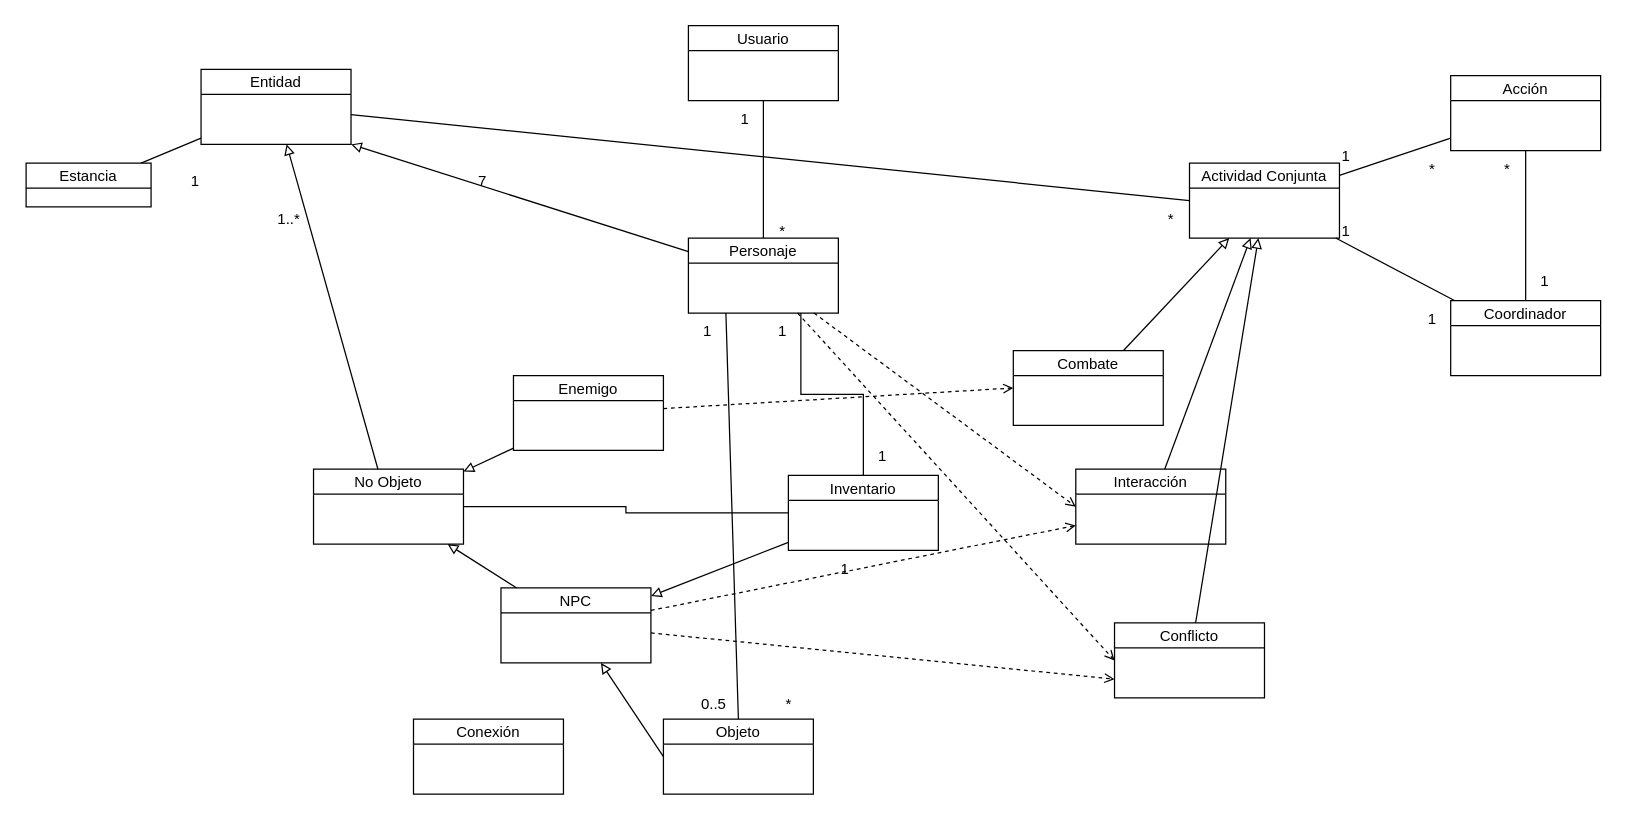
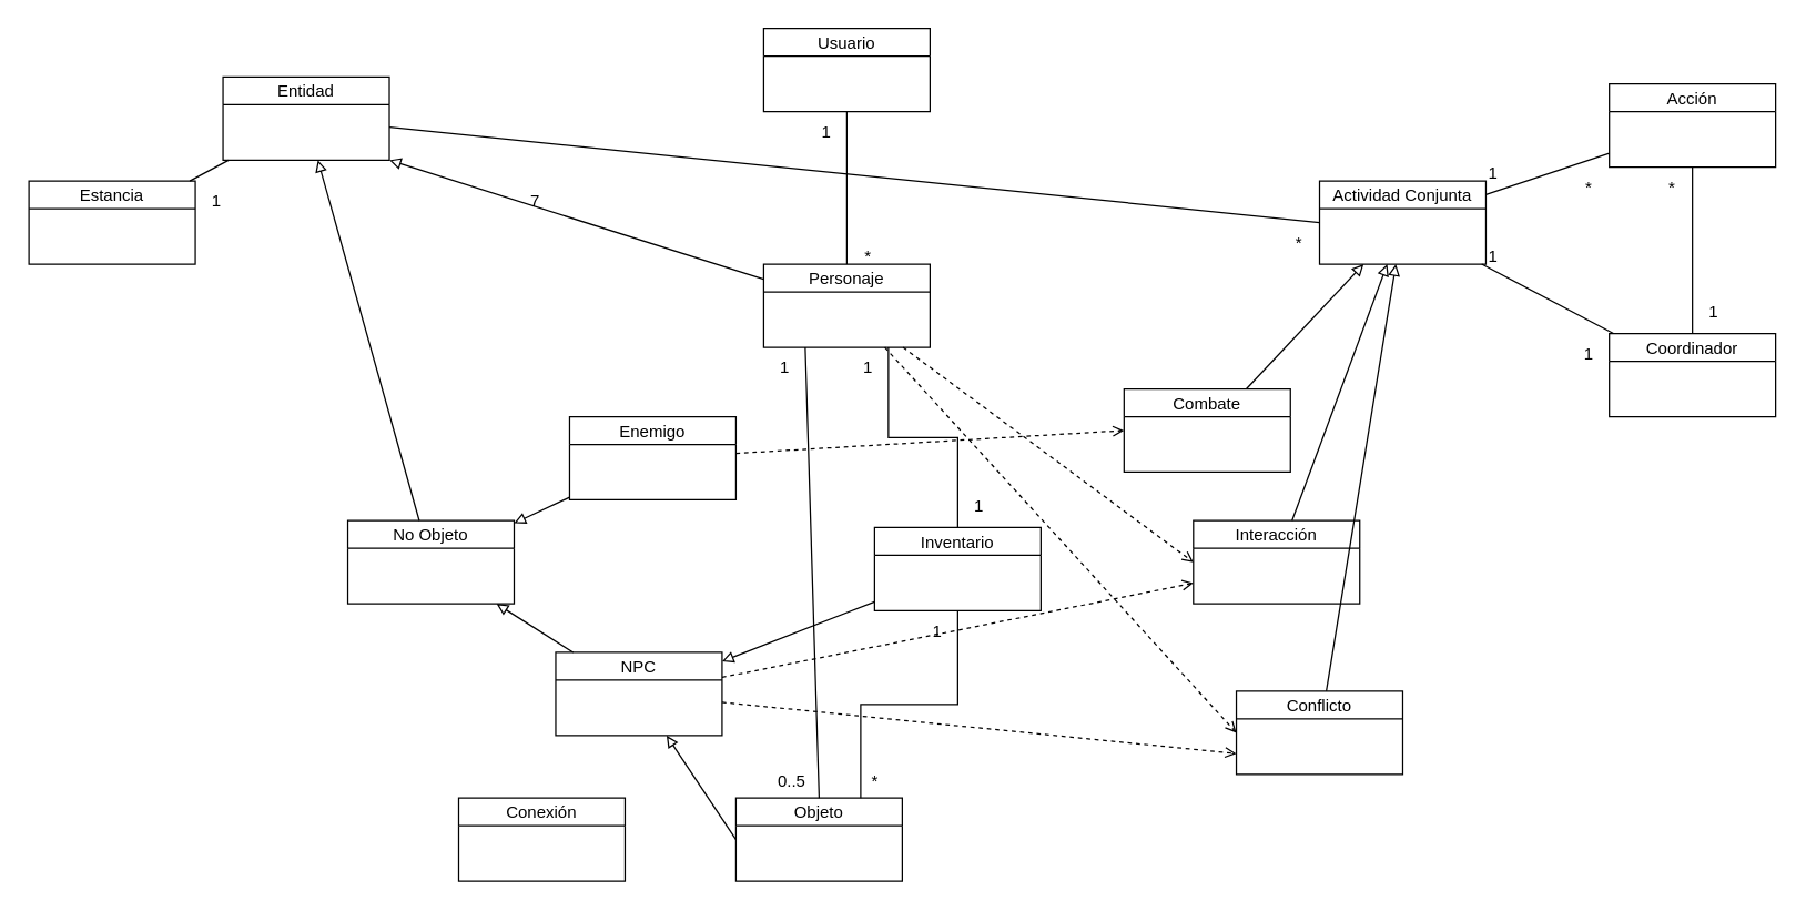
  <mxCell id="0" />
  <mxCell id="1" parent="0" />
  <mxCell id="2" value="Usuario" style="shape=swimlane;startSize=20;" parent="1" vertex="1"><mxGeometry x="550" y="20" width="120" height="60" as="geometry"><mxRectangle x="600" y="10" width="80" height="30" as="alternateBounds" /></mxGeometry></mxCell>
  <mxCell id="3" style="rounded=0;orthogonalLoop=1;jettySize=auto;html=1;entryX=0;entryY=0.5;entryDx=0;entryDy=0;dashed=1;endArrow=open;endFill=0;" edge="1" parent="1" source="5" target="23"><mxGeometry relative="1" as="geometry" /></mxCell>
  <mxCell id="4" style="rounded=0;orthogonalLoop=1;jettySize=auto;html=1;entryX=0;entryY=0.5;entryDx=0;entryDy=0;dashed=1;endArrow=open;endFill=0;" edge="1" parent="1" source="5" target="24"><mxGeometry relative="1" as="geometry" /></mxCell>
  <mxCell id="5" value="Personaje" style="shape=swimlane;startSize=20;" parent="1" vertex="1"><mxGeometry x="550" y="190" width="120" height="60" as="geometry" /></mxCell>
  <mxCell id="6" value="*" style="text;html=1;align=center;verticalAlign=middle;resizable=0;points=[];autosize=1;strokeColor=none;fillColor=none;" vertex="1" parent="5"><mxGeometry x="60" y="-20" width="30" height="30" as="geometry" /></mxCell>
  <mxCell id="7" style="rounded=0;orthogonalLoop=1;jettySize=auto;html=1;entryX=0;entryY=0.5;entryDx=0;entryDy=0;endArrow=none;endFill=1;startFill=0;" edge="1" parent="1" source="8" target="18"><mxGeometry relative="1" as="geometry" /></mxCell>
  <mxCell id="8" value="Entidad" style="shape=swimlane;startSize=20;" parent="1" vertex="1"><mxGeometry x="160" y="55" width="120" height="60" as="geometry" /></mxCell>
- <mxCell id="9" value="Estancia" style="shape=swimlane;startSize=20;" parent="1" vertex="1"><mxGeometry x="20" y="130" width="100" height="35" as="geometry" /></mxCell>
+ <mxCell id="9" value="Estancia" style="shape=swimlane;startSize=20;" parent="1" vertex="1"><mxGeometry x="20" y="130" width="120" height="60" as="geometry" /></mxCell>
  <mxCell id="10" value="No Objeto" style="shape=swimlane;startSize=20;" parent="1" vertex="1"><mxGeometry x="250" y="375" width="120" height="60" as="geometry" /></mxCell>
  <mxCell id="11" style="rounded=0;orthogonalLoop=1;jettySize=auto;html=1;entryX=0;entryY=0.5;entryDx=0;entryDy=0;dashed=1;endArrow=open;endFill=0;" edge="1" parent="1" source="12" target="22"><mxGeometry relative="1" as="geometry" /></mxCell>
  <mxCell id="12" value="Enemigo" style="shape=swimlane;startSize=20;" parent="1" vertex="1"><mxGeometry x="410" y="300" width="120" height="60" as="geometry" /></mxCell>
  <mxCell id="13" style="rounded=0;orthogonalLoop=1;jettySize=auto;html=1;entryX=0;entryY=0.75;entryDx=0;entryDy=0;dashed=1;endArrow=open;endFill=0;" edge="1" parent="1" source="15" target="23"><mxGeometry relative="1" as="geometry" /></mxCell>
  <mxCell id="14" style="rounded=0;orthogonalLoop=1;jettySize=auto;html=1;entryX=0;entryY=0.75;entryDx=0;entryDy=0;endArrow=open;endFill=0;dashed=1;" edge="1" parent="1" source="15" target="24"><mxGeometry relative="1" as="geometry" /></mxCell>
  <mxCell id="15" value="NPC" style="shape=swimlane;startSize=20;" parent="1" vertex="1"><mxGeometry x="400" y="470" width="120" height="60" as="geometry" /></mxCell>
  <mxCell id="16" value="Objeto" style="shape=swimlane;startSize=20;" parent="1" vertex="1"><mxGeometry x="530" y="575" width="120" height="60" as="geometry" /></mxCell>
  <mxCell id="17" value="Conexión" style="shape=swimlane;startSize=20;" parent="1" vertex="1"><mxGeometry x="330" y="575" width="120" height="60" as="geometry" /></mxCell>
  <mxCell id="18" value="Actividad Conjunta" style="shape=swimlane;startSize=20;" parent="1" vertex="1"><mxGeometry x="951" y="130" width="120" height="60" as="geometry" /></mxCell>
  <mxCell id="19" style="rounded=0;orthogonalLoop=1;jettySize=auto;html=1;entryX=0.5;entryY=0;entryDx=0;entryDy=0;endArrow=none;startFill=0;" edge="1" parent="1" source="20" target="21"><mxGeometry relative="1" as="geometry" /></mxCell>
  <mxCell id="20" value="Acción" style="shape=swimlane;startSize=20;" parent="1" vertex="1"><mxGeometry x="1160" y="60" width="120" height="60" as="geometry" /></mxCell>
  <mxCell id="21" value="Coordinador" style="shape=swimlane;startSize=20;" parent="1" vertex="1"><mxGeometry x="1160" y="240" width="120" height="60" as="geometry" /></mxCell>
  <mxCell id="22" value="Combate" style="shape=swimlane;startSize=20;" parent="1" vertex="1"><mxGeometry x="810" y="280" width="120" height="60" as="geometry" /></mxCell>
  <mxCell id="23" value="Interacción" style="shape=swimlane;startSize=20;" parent="1" vertex="1"><mxGeometry x="860" y="375" width="120" height="60" as="geometry" /></mxCell>
  <mxCell id="24" value="Conflicto" style="shape=swimlane;startSize=20;" parent="1" vertex="1"><mxGeometry x="891" y="498" width="120" height="60" as="geometry" /></mxCell>
  <mxCell id="25" style="endArrow=none;startFill=0;" parent="1" source="2" target="5" edge="1"><mxGeometry relative="1" as="geometry" /></mxCell>
  <mxCell id="26" style="endArrow=none;startFill=0;" parent="1" source="8" target="9" edge="1"><mxGeometry relative="1" as="geometry" /></mxCell>
  <mxCell id="27" style="endArrow=none;startArrow=block;startFill=0;exitX=1;exitY=1;exitDx=0;exitDy=0;" parent="1" source="8" target="5" edge="1"><mxGeometry relative="1" as="geometry" /></mxCell>
  <mxCell id="28" style="endArrow=none;startFill=0;startArrow=block;" parent="1" source="8" target="10" edge="1"><mxGeometry relative="1" as="geometry" /></mxCell>
  <mxCell id="29" style="endArrow=none;startFill=0;startArrow=block;" parent="1" source="10" target="12" edge="1"><mxGeometry relative="1" as="geometry" /></mxCell>
  <mxCell id="30" style="endArrow=none;startFill=0;startArrow=block;" parent="1" source="10" target="15" edge="1"><mxGeometry relative="1" as="geometry" /></mxCell>
  <mxCell id="31" style="endArrow=none;startArrow=block;startFill=0;entryX=0;entryY=0.5;entryDx=0;entryDy=0;" parent="1" source="15" target="16" edge="1"><mxGeometry relative="1" as="geometry" /></mxCell>
  <mxCell id="32" style="endArrow=none;startArrow=block;startFill=0;" parent="1" source="15" target="43" edge="1"><mxGeometry relative="1" as="geometry" /></mxCell>
  <mxCell id="33" style="endArrow=none;exitX=0.25;exitY=1;exitDx=0;exitDy=0;startArrow=none;startFill=0;entryX=0.5;entryY=0;entryDx=0;entryDy=0;" parent="1" source="5" target="16" edge="1"><mxGeometry relative="1" as="geometry"><mxPoint x="510" y="355" as="sourcePoint" /><mxPoint x="570" y="570" as="targetPoint" /></mxGeometry></mxCell>
  <mxCell id="34" style="endArrow=none;startFill=0;" parent="1" source="18" target="20" edge="1"><mxGeometry relative="1" as="geometry" /></mxCell>
  <mxCell id="35" style="endArrow=none;startFill=0;" parent="1" source="18" target="21" edge="1"><mxGeometry relative="1" as="geometry" /></mxCell>
  <mxCell id="36" style="endArrow=none;startFill=0;startArrow=block;" parent="1" source="18" target="22" edge="1"><mxGeometry relative="1" as="geometry" /></mxCell>
  <mxCell id="37" style="endArrow=none;startArrow=block;startFill=0;" parent="1" source="18" target="23" edge="1"><mxGeometry relative="1" as="geometry" /></mxCell>
  <mxCell id="38" style="endArrow=none;startArrow=block;startFill=0;" parent="1" source="18" target="24" edge="1"><mxGeometry relative="1" as="geometry" /></mxCell>
  <mxCell id="39" value="1" style="text;html=1;align=center;verticalAlign=middle;resizable=0;points=[];autosize=1;strokeColor=none;fillColor=none;" parent="1" vertex="1"><mxGeometry x="140" y="130" width="30" height="30" as="geometry" /></mxCell>
- <mxCell id="40" value="1..*" style="text;html=1;align=center;verticalAlign=middle;resizable=0;points=[];autosize=1;strokeColor=none;fillColor=none;" parent="1" vertex="1"><mxGeometry x="210" y="160" width="40" height="30" as="geometry" /></mxCell>
  <mxCell id="41" style="edgeStyle=orthogonalEdgeStyle;rounded=0;orthogonalLoop=1;jettySize=auto;html=1;entryX=0.75;entryY=1;entryDx=0;entryDy=0;endArrow=none;startFill=0;" edge="1" parent="1" source="43" target="5"><mxGeometry relative="1" as="geometry" /></mxCell>
- <mxCell id="42" style="edgeStyle=orthogonalEdgeStyle;rounded=0;orthogonalLoop=1;jettySize=auto;html=1;endArrow=none;startFill=0;" edge="1" parent="1" source="43" target="10"><mxGeometry relative="1" as="geometry" /></mxCell>
+ <mxCell id="42" style="edgeStyle=orthogonalEdgeStyle;rounded=0;orthogonalLoop=1;jettySize=auto;html=1;entryX=0.75;entryY=0;entryDx=0;entryDy=0;endArrow=none;startFill=0;" edge="1" parent="1" source="43" target="16"><mxGeometry relative="1" as="geometry" /></mxCell>
  <mxCell id="43" value="Inventario" style="shape=swimlane;startSize=20;" vertex="1" parent="1"><mxGeometry x="630" y="380" width="120" height="60" as="geometry" /></mxCell>
  <mxCell id="44" value="*" style="text;html=1;align=center;verticalAlign=middle;resizable=0;points=[];autosize=1;strokeColor=none;fillColor=none;" vertex="1" parent="1"><mxGeometry x="615" y="548" width="30" height="30" as="geometry" /></mxCell>
  <mxCell id="45" value="1" style="text;html=1;align=center;verticalAlign=middle;resizable=0;points=[];autosize=1;strokeColor=none;fillColor=none;" vertex="1" parent="1"><mxGeometry x="660" y="440" width="30" height="30" as="geometry" /></mxCell>
  <mxCell id="46" value="0..5" style="text;html=1;align=center;verticalAlign=middle;resizable=0;points=[];autosize=1;strokeColor=none;fillColor=none;" vertex="1" parent="1"><mxGeometry x="550" y="548" width="40" height="30" as="geometry" /></mxCell>
  <mxCell id="47" value="1" style="text;html=1;align=center;verticalAlign=middle;resizable=0;points=[];autosize=1;strokeColor=none;fillColor=none;" vertex="1" parent="1"><mxGeometry x="690" y="350" width="30" height="30" as="geometry" /></mxCell>
  <mxCell id="48" value="1" style="text;html=1;align=center;verticalAlign=middle;resizable=0;points=[];autosize=1;strokeColor=none;fillColor=none;" vertex="1" parent="1"><mxGeometry x="550" y="250" width="30" height="30" as="geometry" /></mxCell>
  <mxCell id="49" value="1" style="text;html=1;align=center;verticalAlign=middle;resizable=0;points=[];autosize=1;strokeColor=none;fillColor=none;" vertex="1" parent="1"><mxGeometry x="610" y="250" width="30" height="30" as="geometry" /></mxCell>
  <mxCell id="50" value="1" style="text;html=1;align=center;verticalAlign=middle;resizable=0;points=[];autosize=1;strokeColor=none;fillColor=none;" vertex="1" parent="1"><mxGeometry x="580" y="80" width="30" height="30" as="geometry" /></mxCell>
  <mxCell id="51" value="1" style="text;html=1;align=center;verticalAlign=middle;resizable=0;points=[];autosize=1;strokeColor=none;fillColor=none;" vertex="1" parent="1"><mxGeometry x="1130" y="240" width="30" height="30" as="geometry" /></mxCell>
  <mxCell id="52" value="1" style="text;html=1;align=center;verticalAlign=middle;resizable=0;points=[];autosize=1;strokeColor=none;fillColor=none;" vertex="1" parent="1"><mxGeometry x="1061" y="170" width="30" height="30" as="geometry" /></mxCell>
  <mxCell id="53" value="1" style="text;html=1;align=center;verticalAlign=middle;resizable=0;points=[];autosize=1;strokeColor=none;fillColor=none;" vertex="1" parent="1"><mxGeometry x="1061" y="110" width="30" height="30" as="geometry" /></mxCell>
  <mxCell id="54" value="1" style="text;html=1;align=center;verticalAlign=middle;resizable=0;points=[];autosize=1;strokeColor=none;fillColor=none;" vertex="1" parent="1"><mxGeometry x="1220" y="210" width="30" height="30" as="geometry" /></mxCell>
  <mxCell id="55" value="*" style="text;html=1;align=center;verticalAlign=middle;resizable=0;points=[];autosize=1;strokeColor=none;fillColor=none;" vertex="1" parent="1"><mxGeometry x="1190" y="120" width="30" height="30" as="geometry" /></mxCell>
  <mxCell id="56" value="*" style="text;html=1;align=center;verticalAlign=middle;resizable=0;points=[];autosize=1;strokeColor=none;fillColor=none;" vertex="1" parent="1"><mxGeometry x="1130" y="120" width="30" height="30" as="geometry" /></mxCell>
  <mxCell id="57" value="7" style="text;html=1;align=center;verticalAlign=middle;resizable=0;points=[];autosize=1;strokeColor=none;fillColor=none;" vertex="1" parent="1"><mxGeometry x="370" y="130" width="30" height="30" as="geometry" /></mxCell>
  <mxCell id="58" value="*" style="text;html=1;align=center;verticalAlign=middle;resizable=0;points=[];autosize=1;strokeColor=none;fillColor=none;" vertex="1" parent="1"><mxGeometry x="921" y="160" width="30" height="30" as="geometry" /></mxCell>
